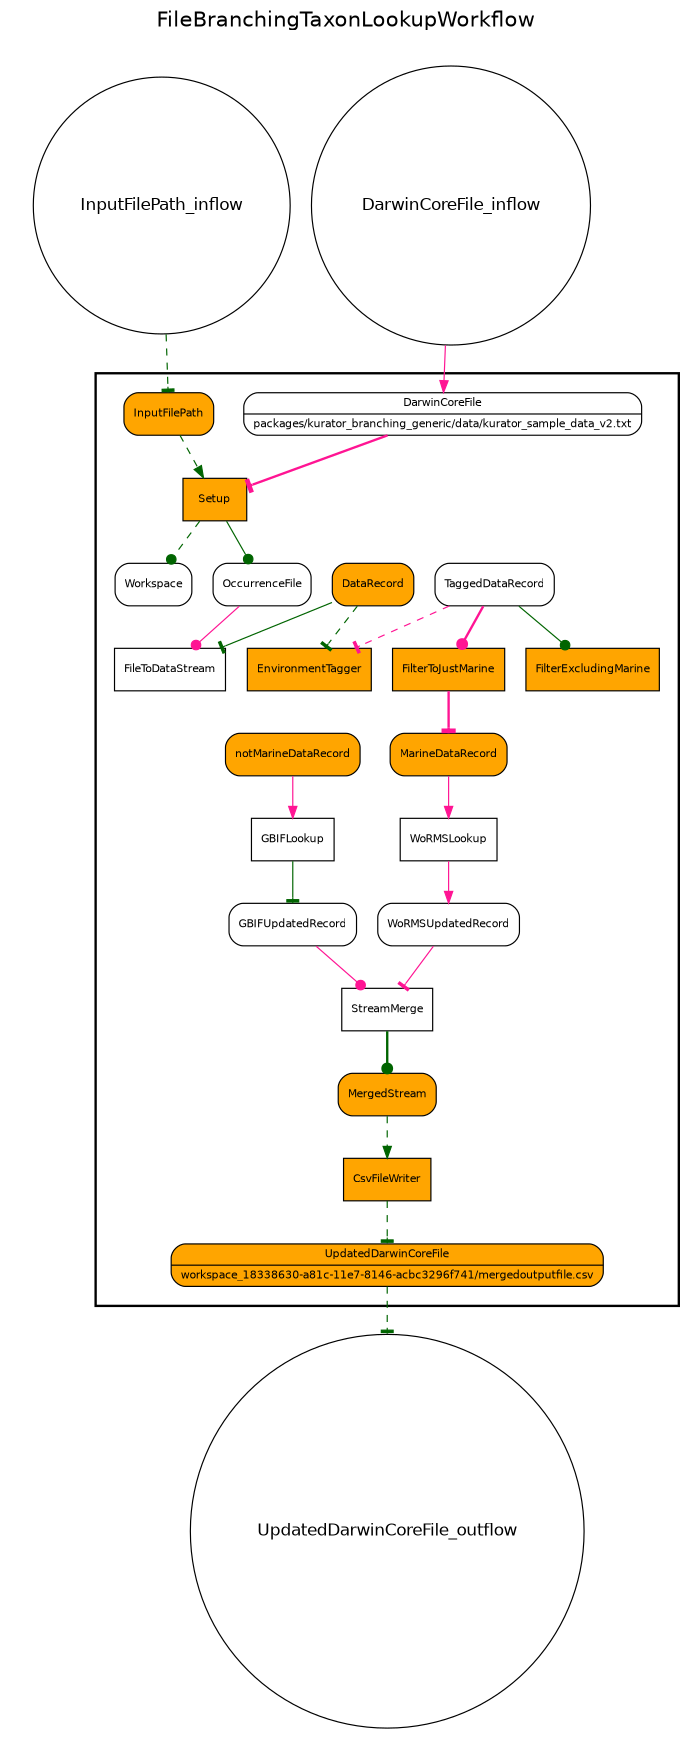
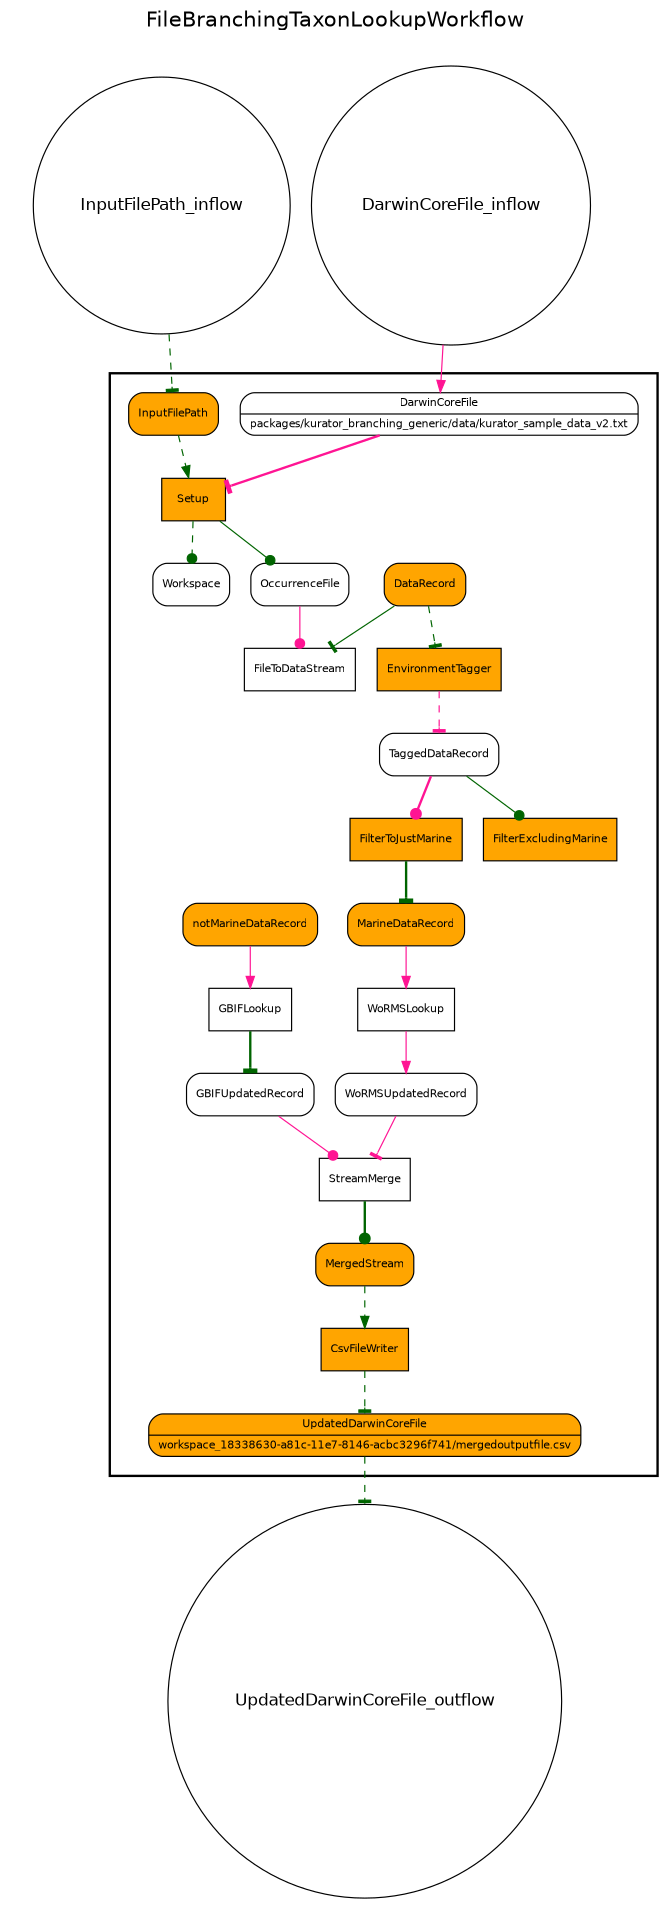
  digraph {
    fontname="DejaVu Sans"
    fontsize=18
    label=FileBranchingTaxonLookupWorkflow
    labelloc=t
    rankdir=TB
    node [fillcolor=white fontname="DejaVu Sans" fontsize=9 peripheries=1 shape=box style=filled]
    edge [arrowhead=tee color=darkgreen fontname="DejaVu Sans" style=solid]
    Setup [fillcolor=orange]
    FileToDataStream
    EnvironmentTagger [fillcolor=orange]
    FilterToJustMarine [fillcolor=orange]
    FilterExcludingMarine [fillcolor=orange]
    WoRMSLookup
    GBIFLookup
    StreamMerge
    CsvFileWriter [fillcolor=orange]
    Workspace [style="rounded,filled"]
    OccurrenceFile [style="rounded,filled"]
    DataRecord [fillcolor=orange style="rounded,filled"]
    TaggedDataRecord [style="rounded,filled"]
    MarineDataRecord [fillcolor=orange style="rounded,filled"]
    notMarineDataRecord [fillcolor=orange style="rounded,filled"]
    WoRMSUpdatedRecord [style="rounded,filled"]
    GBIFUpdatedRecord [style="rounded,filled"]
    MergedStream [fillcolor=orange style="rounded,filled"]
    n19 [label="{<f0> DarwinCoreFile |<f1>packages/kurator_branching_generic/data/kurator_sample_data_v2.txt\n}" rankdir=LR shape=record style="rounded,filled"]
    n20 [fillcolor=orange label="{<f0> UpdatedDarwinCoreFile |<f1>workspace_18338630-a81c-11e7-8146-acbc3296f741/mergedoutputfile.csv\n}" rankdir=LR shape=record style="rounded,filled"]
    InputFilePath [fillcolor=orange style="rounded,filled"]
    DarwinCoreFile_inflow [shape=circle width=0.2 fontsize=""]
    InputFilePath_inflow [shape=circle width=0.2 fontsize=""]
    UpdatedDarwinCoreFile_outflow [shape=circle width=0.2 fontsize=""]
    subgraph cluster_1 {
      color=black
      label=""
      penwidth=2
      subgraph cluster_2 {
        color=white
        label=""
        penwidth=2
        Setup
        FileToDataStream
        EnvironmentTagger
        FilterToJustMarine
        FilterExcludingMarine
        WoRMSLookup
        GBIFLookup
        StreamMerge
        CsvFileWriter
        Workspace
        OccurrenceFile
        DataRecord
        TaggedDataRecord
        MarineDataRecord
        notMarineDataRecord
        WoRMSUpdatedRecord
        GBIFUpdatedRecord
        MergedStream
        n19
        n20
        InputFilePath
      }
    }
    subgraph cluster_3 {
      color=white
      label=""
      penwidth=2
      subgraph cluster_4 {
        color=white
        label=""
        penwidth=2
        DarwinCoreFile_inflow
        InputFilePath_inflow
      }
    }
    subgraph cluster_5 {
      color=white
      label=""
      penwidth=2
      subgraph cluster_6 {
        color=white
        label=""
        penwidth=2
        UpdatedDarwinCoreFile_outflow
      }
    }
    Setup -> Workspace [arrowhead=dot style=dashed]
    Setup -> OccurrenceFile [arrowhead=dot]
-   TaggedDataRecord -> EnvironmentTagger [color=deeppink style=dashed]
-   FilterToJustMarine -> MarineDataRecord [color=deeppink style=bold]
+   EnvironmentTagger -> TaggedDataRecord [color=deeppink style=dashed]
+   FilterToJustMarine -> MarineDataRecord [style=bold]
    WoRMSLookup -> WoRMSUpdatedRecord [arrowhead=normal color=deeppink]
-   GBIFLookup -> GBIFUpdatedRecord
+   GBIFLookup -> GBIFUpdatedRecord [style=bold]
    StreamMerge -> MergedStream [arrowhead=dot style=bold]
    CsvFileWriter -> n20 [style=dashed]
    OccurrenceFile -> FileToDataStream [arrowhead=dot color=deeppink]
    DataRecord -> FileToDataStream
    DataRecord -> EnvironmentTagger [style=dashed]
    TaggedDataRecord -> FilterToJustMarine [arrowhead=dot color=deeppink style=bold]
    TaggedDataRecord -> FilterExcludingMarine [arrowhead=dot]
    MarineDataRecord -> WoRMSLookup [arrowhead=normal color=deeppink]
    notMarineDataRecord -> GBIFLookup [arrowhead=normal color=deeppink]
    WoRMSUpdatedRecord -> StreamMerge [color=deeppink]
    GBIFUpdatedRecord -> StreamMerge [arrowhead=dot color=deeppink]
    MergedStream -> CsvFileWriter [arrowhead=normal style=dashed]
    n19 -> Setup [color=deeppink style=bold]
    n20 -> UpdatedDarwinCoreFile_outflow [style=dashed]
    InputFilePath -> Setup [arrowhead=normal style=dashed]
    DarwinCoreFile_inflow -> n19 [arrowhead=normal color=deeppink]
    InputFilePath_inflow -> InputFilePath [style=dashed]
  }
